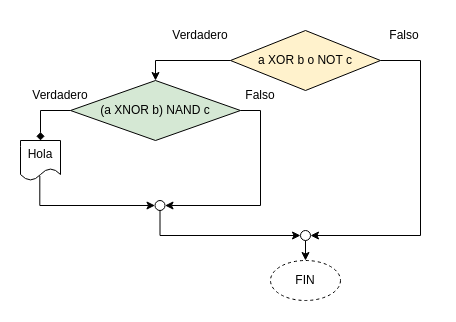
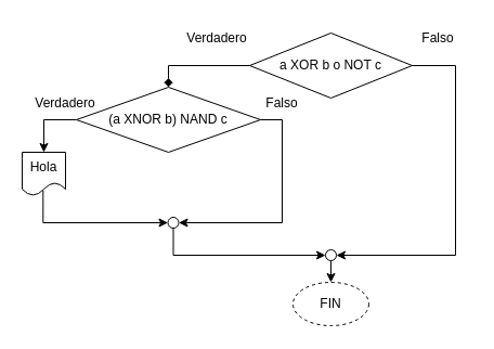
  <mxCell id="0" />
  <mxCell id="1" parent="0" />
  <mxCell id="2" value="FIN" style="ellipse;whiteSpace=wrap;html=1;dashed=1;" parent="1" vertex="1"><mxGeometry x="270" y="260" width="70" height="40" as="geometry" /></mxCell>
- <mxCell id="3" style="edgeStyle=orthogonalEdgeStyle;rounded=0;orthogonalLoop=1;jettySize=auto;html=1;exitX=0;exitY=0.5;exitDx=0;exitDy=0;entryX=0.5;entryY=0;entryDx=0;entryDy=0;" parent="1" source="5" target="13" edge="1"><mxGeometry relative="1" as="geometry"><mxPoint x="200" y="55" as="targetPoint" /></mxGeometry></mxCell>
+ <mxCell id="3" style="edgeStyle=orthogonalEdgeStyle;rounded=0;orthogonalLoop=1;jettySize=auto;html=1;exitX=0;exitY=0.5;exitDx=0;exitDy=0;entryX=0.5;entryY=0;entryDx=0;entryDy=0;endArrow=diamond;" parent="1" source="5" target="13" edge="1"><mxGeometry relative="1" as="geometry"><mxPoint x="200" y="55" as="targetPoint" /></mxGeometry></mxCell>
  <mxCell id="4" style="edgeStyle=orthogonalEdgeStyle;rounded=0;orthogonalLoop=1;jettySize=auto;html=1;exitX=1;exitY=0.5;exitDx=0;exitDy=0;entryX=1;entryY=0.5;entryDx=0;entryDy=0;" parent="1" source="5" target="8" edge="1"><mxGeometry relative="1" as="geometry"><mxPoint x="410" y="140" as="targetPoint" /><Array as="points"><mxPoint x="420" y="60" /><mxPoint x="420" y="235" /></Array></mxGeometry></mxCell>
- <mxCell id="5" value="a XOR b o NOT c" style="rhombus;whiteSpace=wrap;html=1;fillColor=#fff2cc;" parent="1" vertex="1"><mxGeometry x="230" y="30" width="150" height="60" as="geometry" /></mxCell>
+ <mxCell id="5" value="a XOR b o NOT c" style="rhombus;whiteSpace=wrap;html=1;" parent="1" vertex="1"><mxGeometry x="230" y="30" width="150" height="60" as="geometry" /></mxCell>
  <mxCell id="6" style="edgeStyle=orthogonalEdgeStyle;rounded=0;orthogonalLoop=1;jettySize=auto;html=1;exitX=0;exitY=0.5;exitDx=0;exitDy=0;startArrow=classic;startFill=1;endArrow=none;endFill=0;entryX=0.5;entryY=1;entryDx=0;entryDy=0;" parent="1" source="8" target="16" edge="1"><mxGeometry relative="1" as="geometry"><mxPoint x="200" y="235" as="targetPoint" /></mxGeometry></mxCell>
  <mxCell id="7" style="edgeStyle=orthogonalEdgeStyle;rounded=0;orthogonalLoop=1;jettySize=auto;html=1;exitX=0.5;exitY=1;exitDx=0;exitDy=0;entryX=0.5;entryY=0;entryDx=0;entryDy=0;" parent="1" source="8" target="2" edge="1"><mxGeometry relative="1" as="geometry" /></mxCell>
  <mxCell id="8" value="" style="ellipse;whiteSpace=wrap;html=1;aspect=fixed;" parent="1" vertex="1"><mxGeometry x="300" y="230" width="10" height="10" as="geometry" /></mxCell>
  <mxCell id="9" value="Verdadero" style="text;html=1;strokeColor=none;fillColor=none;align=center;verticalAlign=middle;whiteSpace=wrap;rounded=0;" parent="1" vertex="1"><mxGeometry x="169.5" y="20" width="60" height="30" as="geometry" /></mxCell>
  <mxCell id="10" value="Falso" style="text;html=1;strokeColor=none;fillColor=none;align=center;verticalAlign=middle;whiteSpace=wrap;rounded=0;" parent="1" vertex="1"><mxGeometry x="373.5" y="20" width="60" height="30" as="geometry" /></mxCell>
- <mxCell id="11" style="edgeStyle=orthogonalEdgeStyle;rounded=0;orthogonalLoop=1;jettySize=auto;html=1;exitX=0;exitY=0.5;exitDx=0;exitDy=0;entryX=0.5;entryY=0;entryDx=0;entryDy=0;endArrow=diamond;" parent="1" source="13" target="14" edge="1"><mxGeometry relative="1" as="geometry" /></mxCell>
+ <mxCell id="11" style="edgeStyle=orthogonalEdgeStyle;rounded=0;orthogonalLoop=1;jettySize=auto;html=1;exitX=0;exitY=0.5;exitDx=0;exitDy=0;entryX=0.5;entryY=0;entryDx=0;entryDy=0;" parent="1" source="13" target="14" edge="1"><mxGeometry relative="1" as="geometry" /></mxCell>
  <mxCell id="12" style="edgeStyle=orthogonalEdgeStyle;rounded=0;orthogonalLoop=1;jettySize=auto;html=1;exitX=1;exitY=0.5;exitDx=0;exitDy=0;entryX=1;entryY=0.5;entryDx=0;entryDy=0;" parent="1" source="13" target="16" edge="1"><mxGeometry relative="1" as="geometry"><mxPoint x="260" y="140" as="targetPoint" /></mxGeometry></mxCell>
- <mxCell id="13" value="(a XNOR b) NAND c" style="rhombus;whiteSpace=wrap;html=1;fillColor=#d5e8d4;" parent="1" vertex="1"><mxGeometry x="70" y="80" width="170" height="60" as="geometry" /></mxCell>
+ <mxCell id="13" value="(a XNOR b) NAND c" style="rhombus;whiteSpace=wrap;html=1;" parent="1" vertex="1"><mxGeometry x="70" y="80" width="170" height="60" as="geometry" /></mxCell>
  <mxCell id="14" value="Hola" style="shape=document;whiteSpace=wrap;html=1;boundedLbl=1;" parent="1" vertex="1"><mxGeometry x="20" y="140" width="40" height="40" as="geometry" /></mxCell>
  <mxCell id="15" style="edgeStyle=orthogonalEdgeStyle;rounded=0;orthogonalLoop=1;jettySize=auto;html=1;exitX=0;exitY=0.5;exitDx=0;exitDy=0;startArrow=classic;startFill=1;endArrow=none;endFill=0;entryX=0.483;entryY=0.883;entryDx=0;entryDy=0;entryPerimeter=0;" parent="1" source="16" target="14" edge="1"><mxGeometry relative="1" as="geometry"><mxPoint x="56" y="220" as="targetPoint" /></mxGeometry></mxCell>
  <mxCell id="16" value="" style="ellipse;whiteSpace=wrap;html=1;aspect=fixed;" parent="1" vertex="1"><mxGeometry x="154.5" y="200" width="10" height="10" as="geometry" /></mxCell>
  <mxCell id="17" value="Verdadero" style="text;html=1;strokeColor=none;fillColor=none;align=center;verticalAlign=middle;whiteSpace=wrap;rounded=0;" parent="1" vertex="1"><mxGeometry x="30" y="80" width="60" height="30" as="geometry" /></mxCell>
  <mxCell id="18" value="Falso" style="text;html=1;strokeColor=none;fillColor=none;align=center;verticalAlign=middle;whiteSpace=wrap;rounded=0;" parent="1" vertex="1"><mxGeometry x="229.5" y="80" width="60" height="30" as="geometry" /></mxCell>
